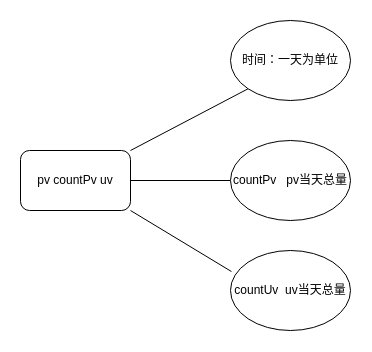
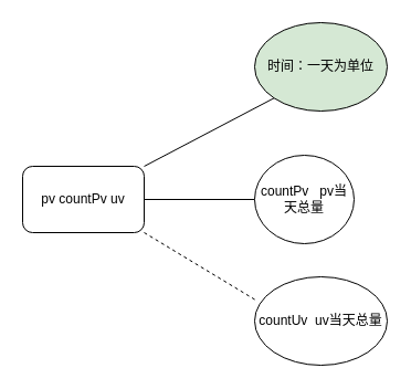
  <mxCell id="0" />
  <mxCell id="1" parent="0" />
  <mxCell id="2" style="rounded=0;orthogonalLoop=1;jettySize=auto;html=1;exitX=1;exitY=0;exitDx=0;exitDy=0;entryX=0;entryY=1;entryDx=0;entryDy=0;endArrow=none;endFill=0;" edge="1" parent="1" source="5" target="6"><mxGeometry relative="1" as="geometry" /></mxCell>
  <mxCell id="3" style="edgeStyle=none;rounded=0;orthogonalLoop=1;jettySize=auto;html=1;exitX=1;exitY=0.5;exitDx=0;exitDy=0;entryX=0;entryY=0.5;entryDx=0;entryDy=0;endArrow=none;endFill=0;" edge="1" parent="1" source="5" target="7"><mxGeometry relative="1" as="geometry" /></mxCell>
- <mxCell id="4" style="edgeStyle=none;rounded=0;orthogonalLoop=1;jettySize=auto;html=1;exitX=1;exitY=1;exitDx=0;exitDy=0;entryX=0.008;entryY=0.263;entryDx=0;entryDy=0;entryPerimeter=0;endArrow=none;endFill=0;" edge="1" parent="1" source="5" target="8"><mxGeometry relative="1" as="geometry" /></mxCell>
+ <mxCell id="4" style="edgeStyle=none;rounded=0;orthogonalLoop=1;jettySize=auto;html=1;exitX=1;exitY=1;exitDx=0;exitDy=0;entryX=0.008;entryY=0.263;entryDx=0;entryDy=0;entryPerimeter=0;endArrow=none;endFill=0;dashed=1;" edge="1" parent="1" source="5" target="8"><mxGeometry relative="1" as="geometry" /></mxCell>
  <mxCell id="5" value="pv countPv uv" style="rounded=1;whiteSpace=wrap;html=1;" vertex="1" parent="1"><mxGeometry x="20" y="150" width="110" height="60" as="geometry" /></mxCell>
- <mxCell id="6" value="时间：一天为单位" style="ellipse;whiteSpace=wrap;html=1;" vertex="1" parent="1"><mxGeometry x="230" y="20" width="120" height="80" as="geometry" /></mxCell>
- <mxCell id="7" value="countPv&amp;nbsp; &amp;nbsp;pv当天总量" style="ellipse;whiteSpace=wrap;html=1;" vertex="1" parent="1"><mxGeometry x="230" y="140" width="120" height="80" as="geometry" /></mxCell>
+ <mxCell id="6" value="时间：一天为单位" style="ellipse;whiteSpace=wrap;html=1;fillColor=#d5e8d4;" vertex="1" parent="1"><mxGeometry x="230" y="20" width="120" height="80" as="geometry" /></mxCell>
+ <mxCell id="7" value="countPv&amp;nbsp; &amp;nbsp;pv当天总量" style="ellipse;whiteSpace=wrap;html=1;" vertex="1" parent="1"><mxGeometry x="230" y="140" width="90" height="80" as="geometry" /></mxCell>
  <mxCell id="8" value="countUv&amp;nbsp; uv当天总量" style="ellipse;whiteSpace=wrap;html=1;" vertex="1" parent="1"><mxGeometry x="230" y="250" width="120" height="80" as="geometry" /></mxCell>
